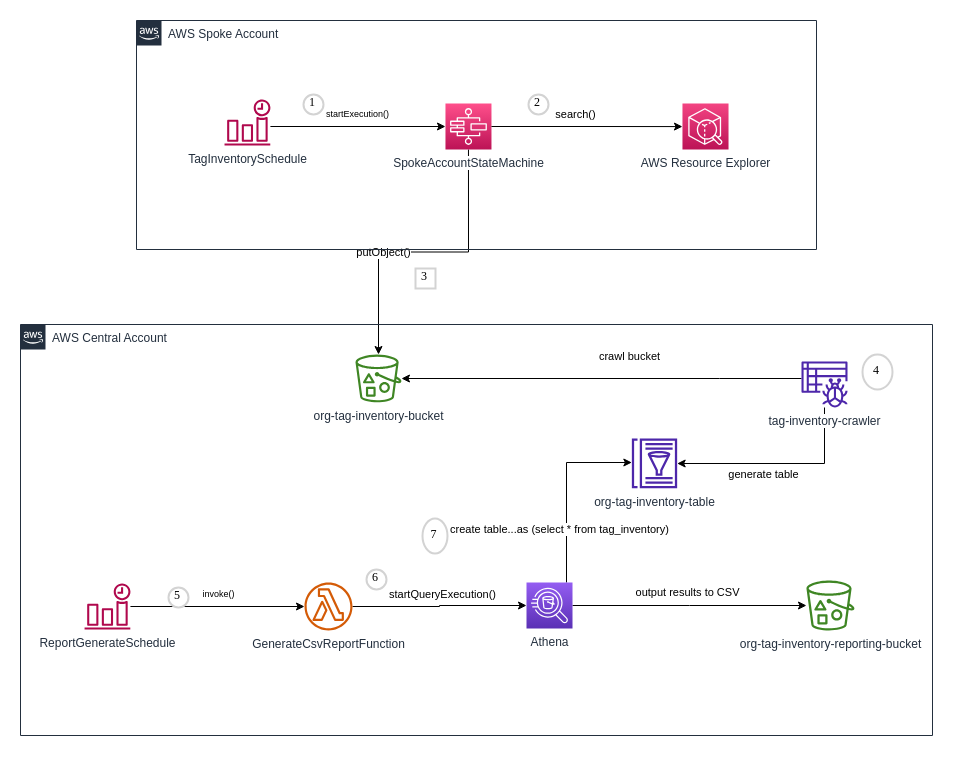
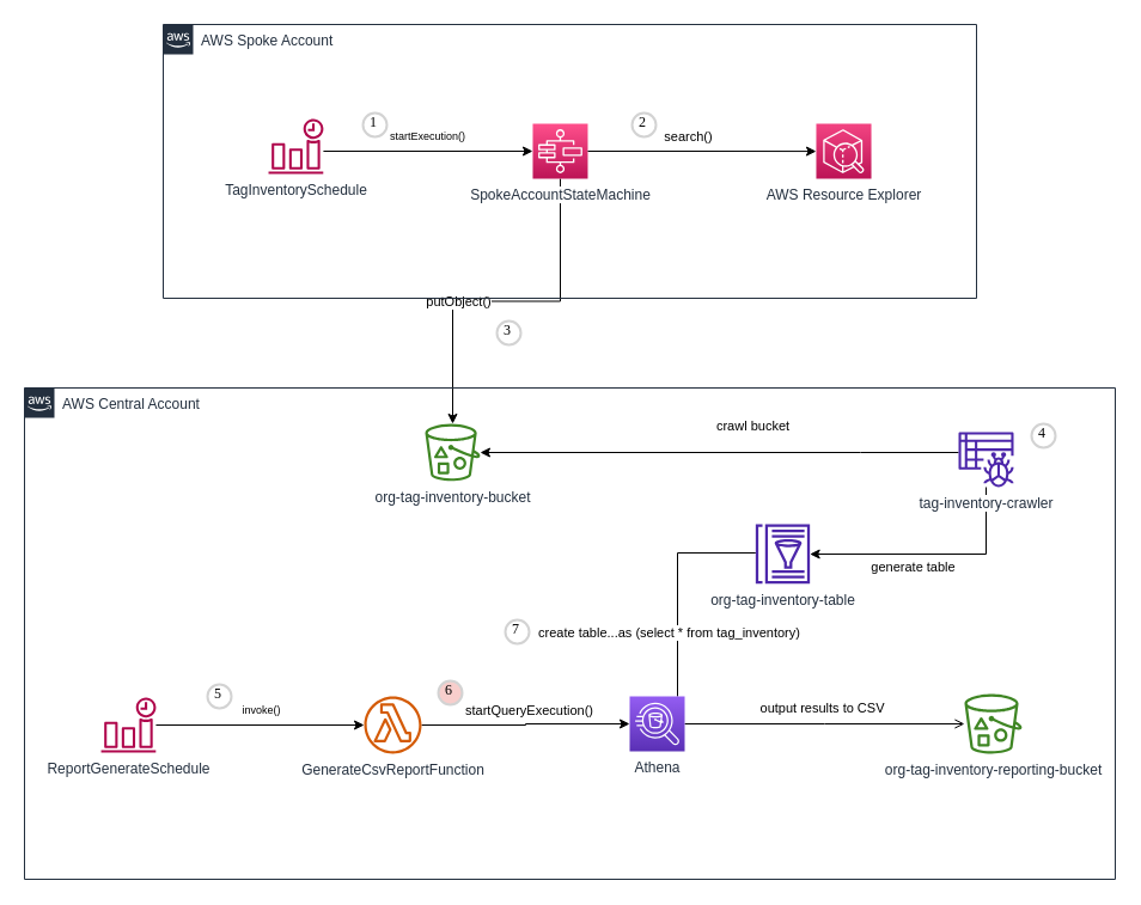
  <mxCell id="0" />
  <mxCell id="1" parent="0" />
  <mxCell id="2" style="edgeStyle=orthogonalEdgeStyle;rounded=0;orthogonalLoop=1;jettySize=auto;html=1;exitX=0.5;exitY=1;exitDx=0;exitDy=0;exitPerimeter=0;" edge="1" parent="1" source="9" target="20"><mxGeometry relative="1" as="geometry"><mxPoint x="347.04" y="163" as="sourcePoint" /><mxPoint x="345.005" y="363.886" as="targetPoint" /><Array as="points" /></mxGeometry></mxCell>
  <mxCell id="3" value="putObject()" style="edgeLabel;html=1;align=center;verticalAlign=middle;resizable=0;points=[];" vertex="1" connectable="0" parent="2"><mxGeometry x="0.381" relative="1" as="geometry"><mxPoint x="4" y="-11" as="offset" /></mxGeometry></mxCell>
  <mxCell id="4" value="AWS Spoke Account" style="points=[[0,0],[0.25,0],[0.5,0],[0.75,0],[1,0],[1,0.25],[1,0.5],[1,0.75],[1,1],[0.75,1],[0.5,1],[0.25,1],[0,1],[0,0.75],[0,0.5],[0,0.25]];outlineConnect=0;gradientColor=none;html=1;whiteSpace=wrap;fontSize=12;fontStyle=0;container=1;pointerEvents=0;collapsible=0;recursiveResize=0;shape=mxgraph.aws4.group;grIcon=mxgraph.aws4.group_aws_cloud_alt;strokeColor=#232F3E;fillColor=none;verticalAlign=top;align=left;spacingLeft=30;fontColor=#232F3E;dashed=0;" parent="1" vertex="1"><mxGeometry x="136.002" y="20" width="680" height="229" as="geometry" /></mxCell>
  <mxCell id="5" value="" style="group" vertex="1" connectable="0" parent="4"><mxGeometry x="87.97" y="79.005" width="504.059" height="50.052" as="geometry" /></mxCell>
  <mxCell id="6" value="TagInventorySchedule" style="sketch=0;outlineConnect=0;fontColor=#232F3E;gradientColor=none;fillColor=#B0084D;strokeColor=none;dashed=0;verticalLabelPosition=bottom;verticalAlign=top;align=center;html=1;fontSize=12;fontStyle=0;aspect=fixed;pointerEvents=1;shape=mxgraph.aws4.event_time_based;" parent="5" vertex="1"><mxGeometry width="46" height="46" as="geometry" /></mxCell>
  <mxCell id="7" value="" style="edgeStyle=orthogonalEdgeStyle;html=1;endArrow=none;elbow=vertical;startArrow=classic;startFill=1;strokeColor=#000000;rounded=0;exitX=0;exitY=0.5;exitDx=0;exitDy=0;exitPerimeter=0;" parent="5" source="9" target="6" edge="1"><mxGeometry width="100" relative="1" as="geometry"><mxPoint x="316.471" y="64.632" as="sourcePoint" /><mxPoint x="502.301" y="191.047" as="targetPoint" /><Array as="points"><mxPoint x="10.998" y="26.995" /></Array></mxGeometry></mxCell>
  <mxCell id="8" value="&lt;font style=&quot;font-size: 9px;&quot;&gt;startExecution()&lt;/font&gt;" style="edgeLabel;html=1;align=center;verticalAlign=middle;resizable=0;points=[];" parent="7" vertex="1" connectable="0"><mxGeometry x="-0.238" relative="1" as="geometry"><mxPoint x="-21" y="-14" as="offset" /></mxGeometry></mxCell>
  <mxCell id="9" value="SpokeAccountStateMachine" style="sketch=0;points=[[0,0,0],[0.25,0,0],[0.5,0,0],[0.75,0,0],[1,0,0],[0,1,0],[0.25,1,0],[0.5,1,0],[0.75,1,0],[1,1,0],[0,0.25,0],[0,0.5,0],[0,0.75,0],[1,0.25,0],[1,0.5,0],[1,0.75,0]];outlineConnect=0;fontColor=#232F3E;gradientColor=#FF4F8B;gradientDirection=north;fillColor=#BC1356;strokeColor=#ffffff;dashed=0;verticalLabelPosition=bottom;verticalAlign=top;align=center;html=1;fontSize=12;fontStyle=0;aspect=fixed;shape=mxgraph.aws4.resourceIcon;resIcon=mxgraph.aws4.step_functions;labelBackgroundColor=default;" vertex="1" parent="5"><mxGeometry x="220.998" y="3.995" width="46" height="46" as="geometry" /></mxCell>
  <mxCell id="10" value="AWS Resource Explorer" style="sketch=0;points=[[0,0,0],[0.25,0,0],[0.5,0,0],[0.75,0,0],[1,0,0],[0,1,0],[0.25,1,0],[0.5,1,0],[0.75,1,0],[1,1,0],[0,0.25,0],[0,0.5,0],[0,0.75,0],[1,0.25,0],[1,0.5,0],[1,0.75,0]];points=[[0,0,0],[0.25,0,0],[0.5,0,0],[0.75,0,0],[1,0,0],[0,1,0],[0.25,1,0],[0.5,1,0],[0.75,1,0],[1,1,0],[0,0.25,0],[0,0.5,0],[0,0.75,0],[1,0.25,0],[1,0.5,0],[1,0.75,0]];outlineConnect=0;fontColor=#232F3E;gradientColor=#F34482;gradientDirection=north;fillColor=#BC1356;strokeColor=#ffffff;dashed=0;verticalLabelPosition=bottom;verticalAlign=top;align=center;html=1;fontSize=12;fontStyle=0;aspect=fixed;shape=mxgraph.aws4.resourceIcon;resIcon=mxgraph.aws4.resource_explorer;" parent="5" vertex="1"><mxGeometry x="457.999" y="3.992" width="46.061" height="46.061" as="geometry" /></mxCell>
  <mxCell id="11" style="edgeStyle=orthogonalEdgeStyle;rounded=0;orthogonalLoop=1;jettySize=auto;html=1;" edge="1" parent="5" source="9" target="10"><mxGeometry relative="1" as="geometry" /></mxCell>
  <mxCell id="12" value="search()" style="edgeLabel;html=1;align=center;verticalAlign=middle;resizable=0;points=[];" vertex="1" connectable="0" parent="11"><mxGeometry x="-0.22" y="1" relative="1" as="geometry"><mxPoint x="9" y="-12" as="offset" /></mxGeometry></mxCell>
  <mxCell id="13" value="1" style="ellipse;whiteSpace=wrap;html=1;aspect=fixed;strokeWidth=2;fontFamily=Tahoma;spacingBottom=4;spacingRight=2;strokeColor=#d3d3d3;" vertex="1" parent="4"><mxGeometry x="166.998" y="74" width="20" height="20" as="geometry" /></mxCell>
  <mxCell id="14" value="2" style="ellipse;whiteSpace=wrap;html=1;aspect=fixed;strokeWidth=2;fontFamily=Tahoma;spacingBottom=4;spacingRight=2;strokeColor=#d3d3d3;" vertex="1" parent="4"><mxGeometry x="391.998" y="74" width="20" height="20" as="geometry" /></mxCell>
  <mxCell id="15" value="AWS Central Account" style="points=[[0,0],[0.25,0],[0.5,0],[0.75,0],[1,0],[1,0.25],[1,0.5],[1,0.75],[1,1],[0.75,1],[0.5,1],[0.25,1],[0,1],[0,0.75],[0,0.5],[0,0.25]];outlineConnect=0;gradientColor=none;html=1;whiteSpace=wrap;fontSize=12;fontStyle=0;container=1;pointerEvents=0;collapsible=0;recursiveResize=0;shape=mxgraph.aws4.group;grIcon=mxgraph.aws4.group_aws_cloud_alt;strokeColor=#232F3E;fillColor=none;verticalAlign=top;align=left;spacingLeft=30;fontColor=#232F3E;dashed=0;" vertex="1" parent="1"><mxGeometry x="20" y="324" width="912" height="411" as="geometry" /></mxCell>
  <mxCell id="16" value="&lt;font style=&quot;font-size: 8px;&quot;&gt;&lt;br&gt;&lt;/font&gt;" style="text;html=1;align=center;verticalAlign=middle;resizable=0;points=[];autosize=1;strokeColor=none;fillColor=none;" vertex="1" parent="15"><mxGeometry x="569.14" y="89.004" width="20" height="30" as="geometry" /></mxCell>
  <mxCell id="17" value="ReportGenerateSchedule" style="sketch=0;outlineConnect=0;fontColor=#232F3E;gradientColor=none;fillColor=#B0084D;strokeColor=none;dashed=0;verticalLabelPosition=bottom;verticalAlign=top;align=center;html=1;fontSize=12;fontStyle=0;aspect=fixed;pointerEvents=1;shape=mxgraph.aws4.event_time_based;" vertex="1" parent="15"><mxGeometry x="64.002" y="259.005" width="46" height="46" as="geometry" /></mxCell>
  <mxCell id="18" value="" style="edgeStyle=orthogonalEdgeStyle;html=1;endArrow=none;elbow=vertical;startArrow=classic;startFill=1;strokeColor=#000000;rounded=0;" edge="1" parent="15" source="28" target="17"><mxGeometry width="100" relative="1" as="geometry"><mxPoint x="270.0" y="179.0" as="sourcePoint" /><mxPoint x="551.303" y="343.051" as="targetPoint" /><Array as="points" /></mxGeometry></mxCell>
  <mxCell id="19" value="&lt;font style=&quot;font-size: 9px;&quot;&gt;invoke()&lt;/font&gt;" style="edgeLabel;html=1;align=center;verticalAlign=middle;resizable=0;points=[];" vertex="1" connectable="0" parent="18"><mxGeometry x="-0.238" relative="1" as="geometry"><mxPoint x="-21" y="-14" as="offset" /></mxGeometry></mxCell>
  <mxCell id="20" value="org-tag-inventory-bucket" style="sketch=0;outlineConnect=0;fontColor=#232F3E;gradientColor=none;fillColor=#3F8624;strokeColor=none;dashed=0;verticalLabelPosition=bottom;verticalAlign=top;align=center;html=1;fontSize=12;fontStyle=0;aspect=fixed;pointerEvents=1;shape=mxgraph.aws4.bucket_with_objects;labelBackgroundColor=default;" vertex="1" parent="15"><mxGeometry x="334.97" y="30" width="46" height="47.84" as="geometry" /></mxCell>
- <mxCell id="21" style="edgeStyle=orthogonalEdgeStyle;rounded=0;orthogonalLoop=1;jettySize=auto;html=1;" edge="1" parent="15" source="25" target="39"><mxGeometry relative="1" as="geometry"><Array as="points"><mxPoint x="546" y="138" /></Array></mxGeometry></mxCell>
+ <mxCell id="21" style="edgeStyle=orthogonalEdgeStyle;rounded=0;orthogonalLoop=1;jettySize=auto;html=1;endArrow=none;" edge="1" parent="15" source="25" target="39"><mxGeometry relative="1" as="geometry"><Array as="points"><mxPoint x="546" y="138" /></Array></mxGeometry></mxCell>
  <mxCell id="22" value="create table...as (select * from tag_inventory)" style="edgeLabel;html=1;align=center;verticalAlign=middle;resizable=0;points=[];" vertex="1" connectable="0" parent="21"><mxGeometry x="0.227" y="-1" relative="1" as="geometry"><mxPoint x="-9" y="60" as="offset" /></mxGeometry></mxCell>
- <mxCell id="23" style="edgeStyle=orthogonalEdgeStyle;rounded=0;orthogonalLoop=1;jettySize=auto;html=1;" edge="1" parent="15" source="25" target="29"><mxGeometry relative="1" as="geometry" /></mxCell>
+ <mxCell id="23" style="edgeStyle=orthogonalEdgeStyle;rounded=0;orthogonalLoop=1;jettySize=auto;html=1;endArrow=open;" edge="1" parent="15" source="25" target="29"><mxGeometry relative="1" as="geometry" /></mxCell>
  <mxCell id="24" value="output results to CSV" style="edgeLabel;html=1;align=center;verticalAlign=middle;resizable=0;points=[];" vertex="1" connectable="0" parent="23"><mxGeometry x="0.013" y="1" relative="1" as="geometry"><mxPoint x="-5" y="-13" as="offset" /></mxGeometry></mxCell>
  <mxCell id="25" value="Athena" style="sketch=0;points=[[0,0,0],[0.25,0,0],[0.5,0,0],[0.75,0,0],[1,0,0],[0,1,0],[0.25,1,0],[0.5,1,0],[0.75,1,0],[1,1,0],[0,0.25,0],[0,0.5,0],[0,0.75,0],[1,0.25,0],[1,0.5,0],[1,0.75,0]];outlineConnect=0;fontColor=#232F3E;gradientColor=#945DF2;gradientDirection=north;fillColor=#5A30B5;strokeColor=#ffffff;dashed=0;verticalLabelPosition=bottom;verticalAlign=top;align=center;html=1;fontSize=12;fontStyle=0;aspect=fixed;shape=mxgraph.aws4.resourceIcon;resIcon=mxgraph.aws4.athena;" vertex="1" parent="15"><mxGeometry x="506" y="258" width="46" height="46" as="geometry" /></mxCell>
  <mxCell id="26" style="edgeStyle=orthogonalEdgeStyle;rounded=0;orthogonalLoop=1;jettySize=auto;html=1;" edge="1" parent="15" source="28" target="25"><mxGeometry relative="1" as="geometry" /></mxCell>
  <mxCell id="27" value="startQueryExecution()" style="edgeLabel;html=1;align=center;verticalAlign=middle;resizable=0;points=[];" vertex="1" connectable="0" parent="26"><mxGeometry x="0.139" y="-1" relative="1" as="geometry"><mxPoint x="-9" y="-13" as="offset" /></mxGeometry></mxCell>
  <mxCell id="28" value="GenerateCsvReportFunction" style="sketch=0;outlineConnect=0;fontColor=#232F3E;gradientColor=none;fillColor=#D45B07;strokeColor=none;dashed=0;verticalLabelPosition=bottom;verticalAlign=top;align=center;html=1;fontSize=12;fontStyle=0;aspect=fixed;pointerEvents=1;shape=mxgraph.aws4.lambda_function;" vertex="1" parent="15"><mxGeometry x="284" y="258" width="48" height="48" as="geometry" /></mxCell>
  <mxCell id="29" value="org-tag-inventory-reporting-bucket" style="sketch=0;outlineConnect=0;fontColor=#232F3E;gradientColor=none;fillColor=#3F8624;strokeColor=none;dashed=0;verticalLabelPosition=bottom;verticalAlign=top;align=center;html=1;fontSize=12;fontStyle=0;aspect=fixed;pointerEvents=1;shape=mxgraph.aws4.bucket_with_objects;" vertex="1" parent="15"><mxGeometry x="785.97" y="256.04" width="48" height="49.92" as="geometry" /></mxCell>
- <mxCell id="30" value="4" style="ellipse;whiteSpace=wrap;html=1;aspect=fixed;strokeWidth=2;fontFamily=Tahoma;spacingBottom=4;spacingRight=2;strokeColor=#d3d3d3;" vertex="1" parent="15"><mxGeometry x="842" y="30" width="30" height="35" as="geometry" /></mxCell>
- <mxCell id="31" value="5" style="ellipse;whiteSpace=wrap;html=1;aspect=fixed;strokeWidth=2;fontFamily=Tahoma;spacingBottom=4;spacingRight=2;strokeColor=#d3d3d3;" vertex="1" parent="15"><mxGeometry x="148" y="263" width="20" height="20" as="geometry" /></mxCell>
- <mxCell id="32" value="6" style="ellipse;whiteSpace=wrap;html=1;aspect=fixed;strokeWidth=2;fontFamily=Tahoma;spacingBottom=4;spacingRight=2;strokeColor=#d3d3d3;" vertex="1" parent="15"><mxGeometry x="346" y="245" width="20" height="20" as="geometry" /></mxCell>
- <mxCell id="33" value="7" style="ellipse;whiteSpace=wrap;html=1;aspect=fixed;strokeWidth=2;fontFamily=Tahoma;spacingBottom=4;spacingRight=2;strokeColor=#d3d3d3;" vertex="1" parent="15"><mxGeometry x="402" y="194" width="25" height="35" as="geometry" /></mxCell>
+ <mxCell id="30" value="4" style="ellipse;whiteSpace=wrap;html=1;aspect=fixed;strokeWidth=2;fontFamily=Tahoma;spacingBottom=4;spacingRight=2;strokeColor=#d3d3d3;" vertex="1" parent="15"><mxGeometry x="842" y="30" width="20" height="20" as="geometry" /></mxCell>
+ <mxCell id="31" value="5" style="ellipse;whiteSpace=wrap;html=1;aspect=fixed;strokeWidth=2;fontFamily=Tahoma;spacingBottom=4;spacingRight=2;strokeColor=#d3d3d3;" vertex="1" parent="15"><mxGeometry x="153" y="248" width="20" height="20" as="geometry" /></mxCell>
+ <mxCell id="32" value="6" style="ellipse;whiteSpace=wrap;html=1;aspect=fixed;strokeWidth=2;fontFamily=Tahoma;spacingBottom=4;spacingRight=2;strokeColor=#d3d3d3;fillColor=#f8cecc;" vertex="1" parent="15"><mxGeometry x="346" y="245" width="20" height="20" as="geometry" /></mxCell>
+ <mxCell id="33" value="7" style="ellipse;whiteSpace=wrap;html=1;aspect=fixed;strokeWidth=2;fontFamily=Tahoma;spacingBottom=4;spacingRight=2;strokeColor=#d3d3d3;" vertex="1" parent="15"><mxGeometry x="402" y="194" width="20" height="20" as="geometry" /></mxCell>
  <mxCell id="34" style="edgeStyle=orthogonalEdgeStyle;rounded=0;orthogonalLoop=1;jettySize=auto;html=1;" edge="1" parent="15" source="38" target="20"><mxGeometry relative="1" as="geometry"><Array as="points"><mxPoint x="699" y="54" /><mxPoint x="699" y="54" /></Array></mxGeometry></mxCell>
  <mxCell id="35" value="crawl bucket" style="edgeLabel;html=1;align=center;verticalAlign=middle;resizable=0;points=[];" vertex="1" connectable="0" parent="34"><mxGeometry x="-0.222" y="-3" relative="1" as="geometry"><mxPoint x="-17" y="-20" as="offset" /></mxGeometry></mxCell>
  <mxCell id="36" style="edgeStyle=orthogonalEdgeStyle;rounded=0;orthogonalLoop=1;jettySize=auto;html=1;" edge="1" parent="15" source="38" target="39"><mxGeometry relative="1" as="geometry"><Array as="points"><mxPoint x="804" y="139" /></Array></mxGeometry></mxCell>
  <mxCell id="37" value="generate table" style="edgeLabel;html=1;align=center;verticalAlign=middle;resizable=0;points=[];" vertex="1" connectable="0" parent="36"><mxGeometry x="0.141" relative="1" as="geometry"><mxPoint x="-2" y="10" as="offset" /></mxGeometry></mxCell>
  <mxCell id="38" value="tag-inventory-crawler" style="sketch=0;outlineConnect=0;fontColor=#232F3E;gradientColor=none;fillColor=#4D27AA;strokeColor=none;dashed=0;verticalLabelPosition=bottom;verticalAlign=top;align=center;html=1;fontSize=12;fontStyle=0;aspect=fixed;pointerEvents=1;shape=mxgraph.aws4.glue_crawlers;labelBackgroundColor=default;" vertex="1" parent="15"><mxGeometry x="781" y="37" width="46" height="46" as="geometry" /></mxCell>
  <mxCell id="39" value="org-tag-inventory-table" style="sketch=0;outlineConnect=0;fontColor=#232F3E;gradientColor=none;fillColor=#4D27AA;strokeColor=none;dashed=0;verticalLabelPosition=bottom;verticalAlign=top;align=center;html=1;fontSize=12;fontStyle=0;aspect=fixed;pointerEvents=1;shape=mxgraph.aws4.glue_data_catalog;" vertex="1" parent="15"><mxGeometry x="611" y="114" width="46" height="49.83" as="geometry" /></mxCell>
- <mxCell id="40" value="3" style="whiteSpace=wrap;html=1;aspect=fixed;strokeWidth=2;fontFamily=Tahoma;spacingBottom=4;spacingRight=2;strokeColor=#d3d3d3;rounded=0;" vertex="1" parent="1"><mxGeometry x="415" y="268" width="20" height="20" as="geometry" /></mxCell>
+ <mxCell id="40" value="3" style="ellipse;whiteSpace=wrap;html=1;aspect=fixed;strokeWidth=2;fontFamily=Tahoma;spacingBottom=4;spacingRight=2;strokeColor=#d3d3d3;" vertex="1" parent="1"><mxGeometry x="415" y="268" width="20" height="20" as="geometry" /></mxCell>
